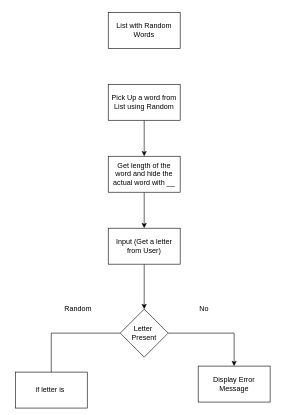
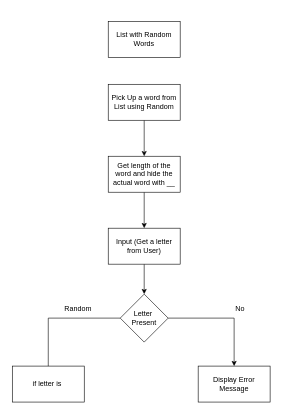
  <mxCell id="0" />
  <mxCell id="1" parent="0" />
- <mxCell id="2" value="List with Random Words" style="rounded=0;whiteSpace=wrap;html=1;" vertex="1" parent="1"><mxGeometry x="180" y="20" width="120" height="60" as="geometry" /></mxCell>
+ <mxCell id="2" value="List with Random Words" style="rounded=0;whiteSpace=wrap;html=1;" vertex="1" parent="1"><mxGeometry x="180" y="35" width="120" height="60" as="geometry" /></mxCell>
  <mxCell id="3" value="" style="edgeStyle=orthogonalEdgeStyle;rounded=0;orthogonalLoop=1;jettySize=auto;html=1;" edge="1" parent="1" source="4" target="6"><mxGeometry relative="1" as="geometry" /></mxCell>
  <mxCell id="4" value="Pick Up a word from List using Random" style="rounded=0;whiteSpace=wrap;html=1;" vertex="1" parent="1"><mxGeometry x="180" y="140" width="120" height="60" as="geometry" /></mxCell>
  <mxCell id="5" style="edgeStyle=orthogonalEdgeStyle;rounded=0;orthogonalLoop=1;jettySize=auto;html=1;" edge="1" parent="1" source="6" target="8"><mxGeometry relative="1" as="geometry" /></mxCell>
  <mxCell id="6" value="Get length of the word and hide the actual word with __" style="rounded=0;whiteSpace=wrap;html=1;" vertex="1" parent="1"><mxGeometry x="180" y="260" width="120" height="60" as="geometry" /></mxCell>
  <mxCell id="7" style="edgeStyle=orthogonalEdgeStyle;rounded=0;orthogonalLoop=1;jettySize=auto;html=1;entryX=0.5;entryY=0;entryDx=0;entryDy=0;" edge="1" parent="1" source="8" target="12"><mxGeometry relative="1" as="geometry" /></mxCell>
  <mxCell id="8" value="Input (Get a letter from User)" style="rounded=0;whiteSpace=wrap;html=1;" vertex="1" parent="1"><mxGeometry x="180" y="380" width="120" height="60" as="geometry" /></mxCell>
- <mxCell id="9" value="if letter is&amp;nbsp;" style="rounded=0;whiteSpace=wrap;html=1;" vertex="1" parent="1"><mxGeometry x="25" y="620" width="120" height="60" as="geometry" /></mxCell>
+ <mxCell id="9" value="if letter is&amp;nbsp;" style="rounded=0;whiteSpace=wrap;html=1;" vertex="1" parent="1"><mxGeometry x="20" y="610" width="120" height="60" as="geometry" /></mxCell>
  <mxCell id="10" style="edgeStyle=orthogonalEdgeStyle;rounded=0;orthogonalLoop=1;jettySize=auto;html=1;endArrow=none;" edge="1" parent="1" source="12" target="9"><mxGeometry relative="1" as="geometry" /></mxCell>
  <mxCell id="11" style="edgeStyle=orthogonalEdgeStyle;rounded=0;orthogonalLoop=1;jettySize=auto;html=1;entryX=0.5;entryY=0;entryDx=0;entryDy=0;" edge="1" parent="1" source="12" target="14"><mxGeometry relative="1" as="geometry" /></mxCell>
- <mxCell id="12" value="Letter&amp;nbsp;&lt;div&gt;Present&lt;/div&gt;" style="rhombus;whiteSpace=wrap;html=1;" vertex="1" parent="1"><mxGeometry x="200" y="515" width="80" height="80" as="geometry" /></mxCell>
+ <mxCell id="12" value="Letter&amp;nbsp;&lt;div&gt;Present&lt;/div&gt;" style="rhombus;whiteSpace=wrap;html=1;" vertex="1" parent="1"><mxGeometry x="200" y="490" width="80" height="80" as="geometry" /></mxCell>
  <mxCell id="13" value="Random" style="text;html=1;align=center;verticalAlign=middle;whiteSpace=wrap;rounded=0;" vertex="1" parent="1"><mxGeometry x="100" y="500" width="60" height="30" as="geometry" /></mxCell>
  <mxCell id="14" value="Display Error Message" style="rounded=0;whiteSpace=wrap;html=1;" vertex="1" parent="1"><mxGeometry x="330" y="610" width="120" height="60" as="geometry" /></mxCell>
- <mxCell id="15" value="No" style="text;html=1;align=center;verticalAlign=middle;whiteSpace=wrap;rounded=0;" vertex="1" parent="1"><mxGeometry x="310" y="500" width="60" height="30" as="geometry" /></mxCell>
+ <mxCell id="15" value="No" style="text;html=1;align=center;verticalAlign=middle;whiteSpace=wrap;rounded=0;" vertex="1" parent="1"><mxGeometry x="370" y="500" width="60" height="30" as="geometry" /></mxCell>
